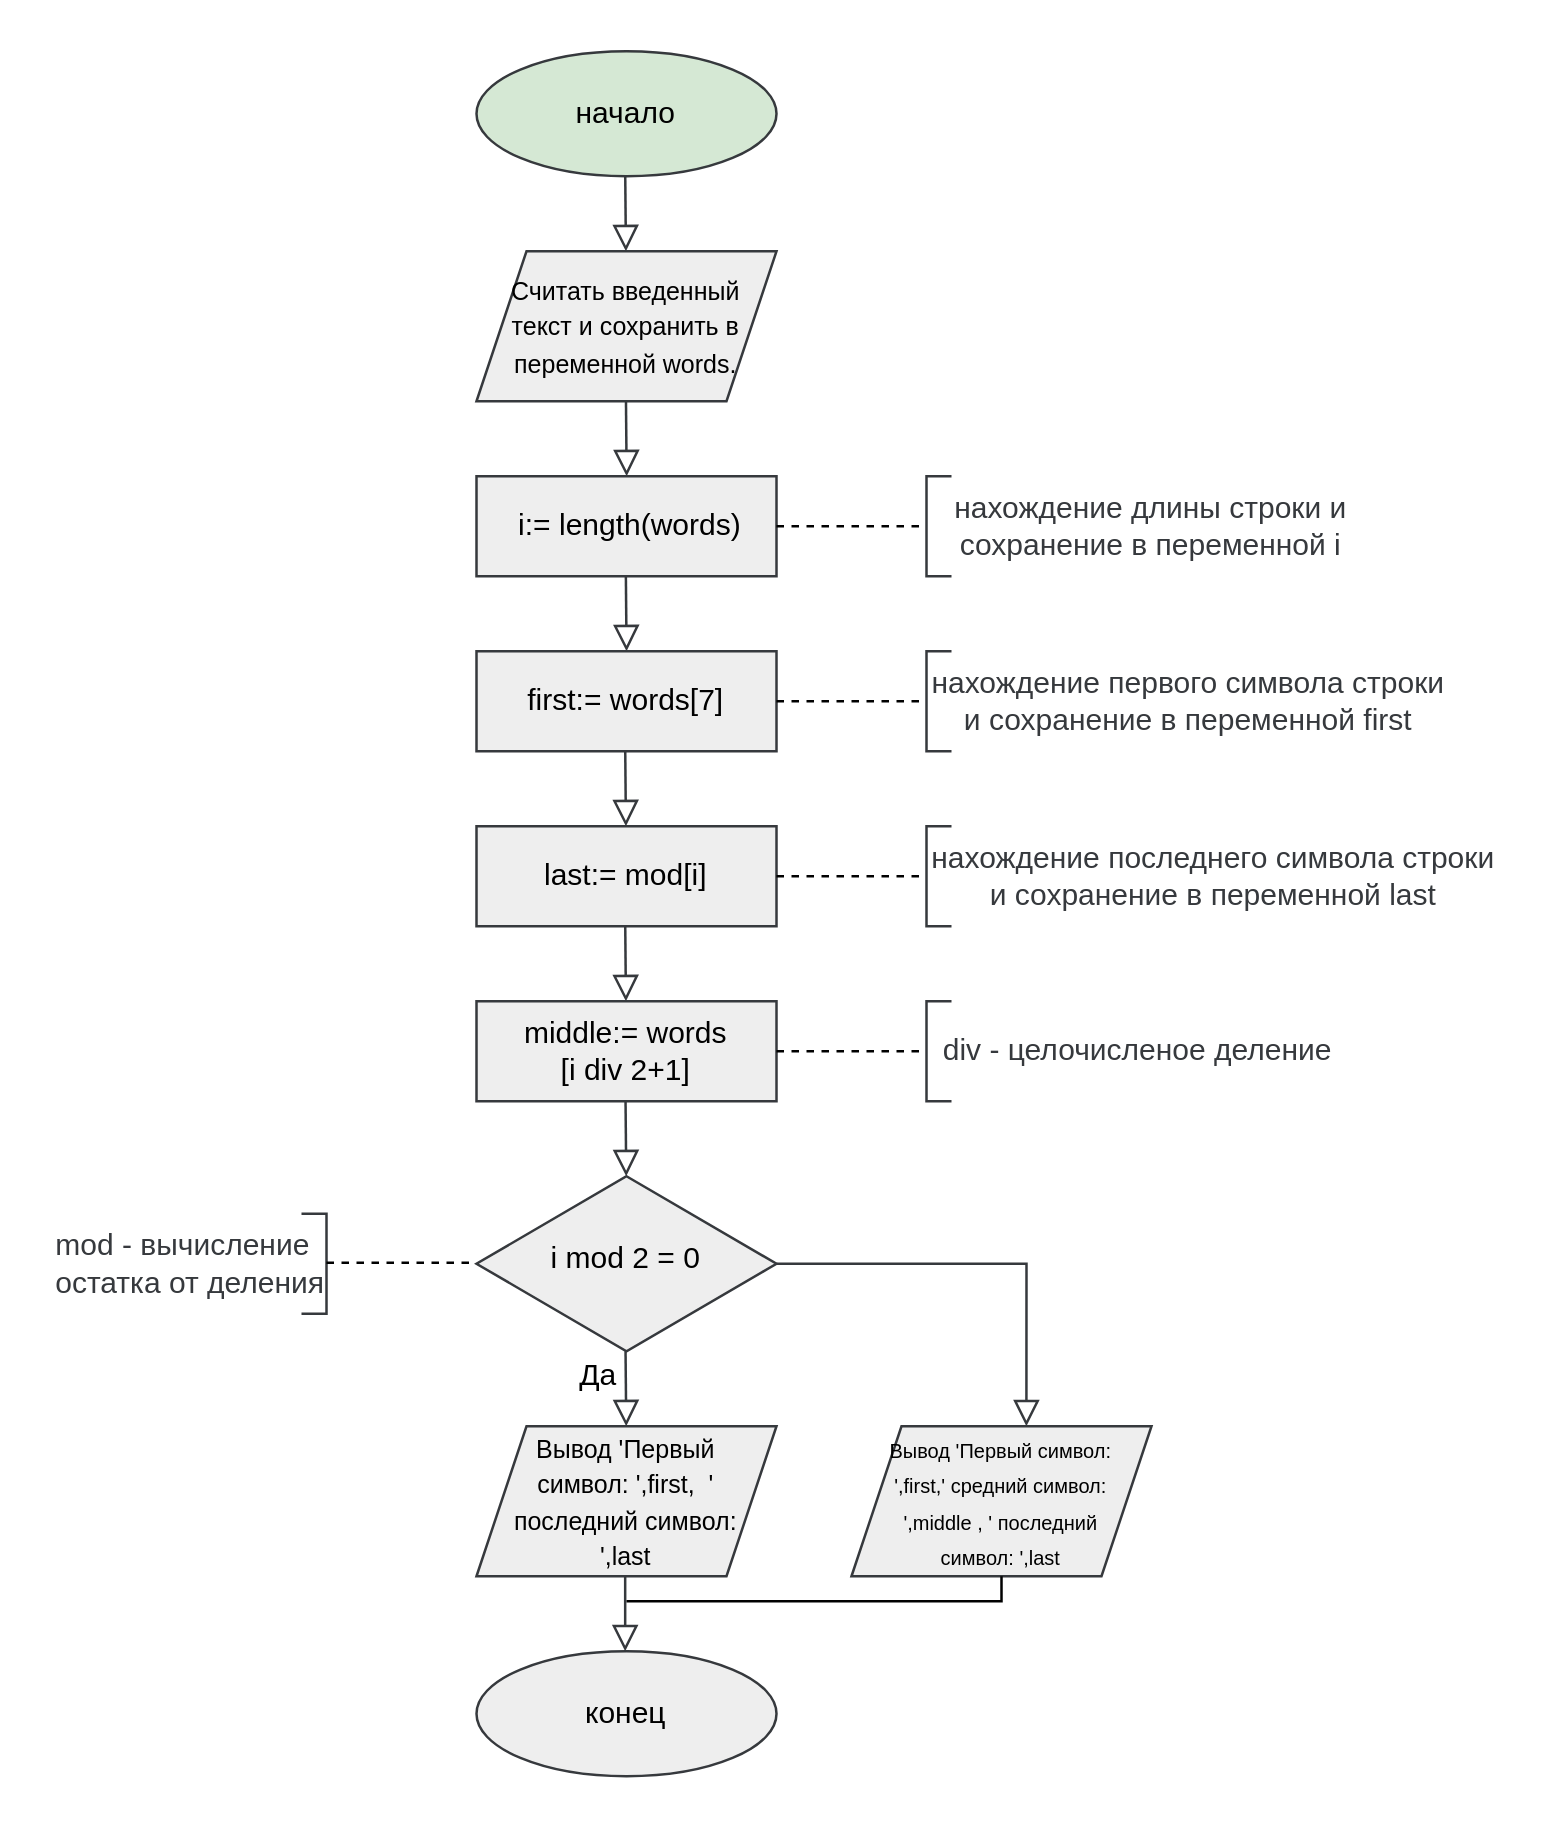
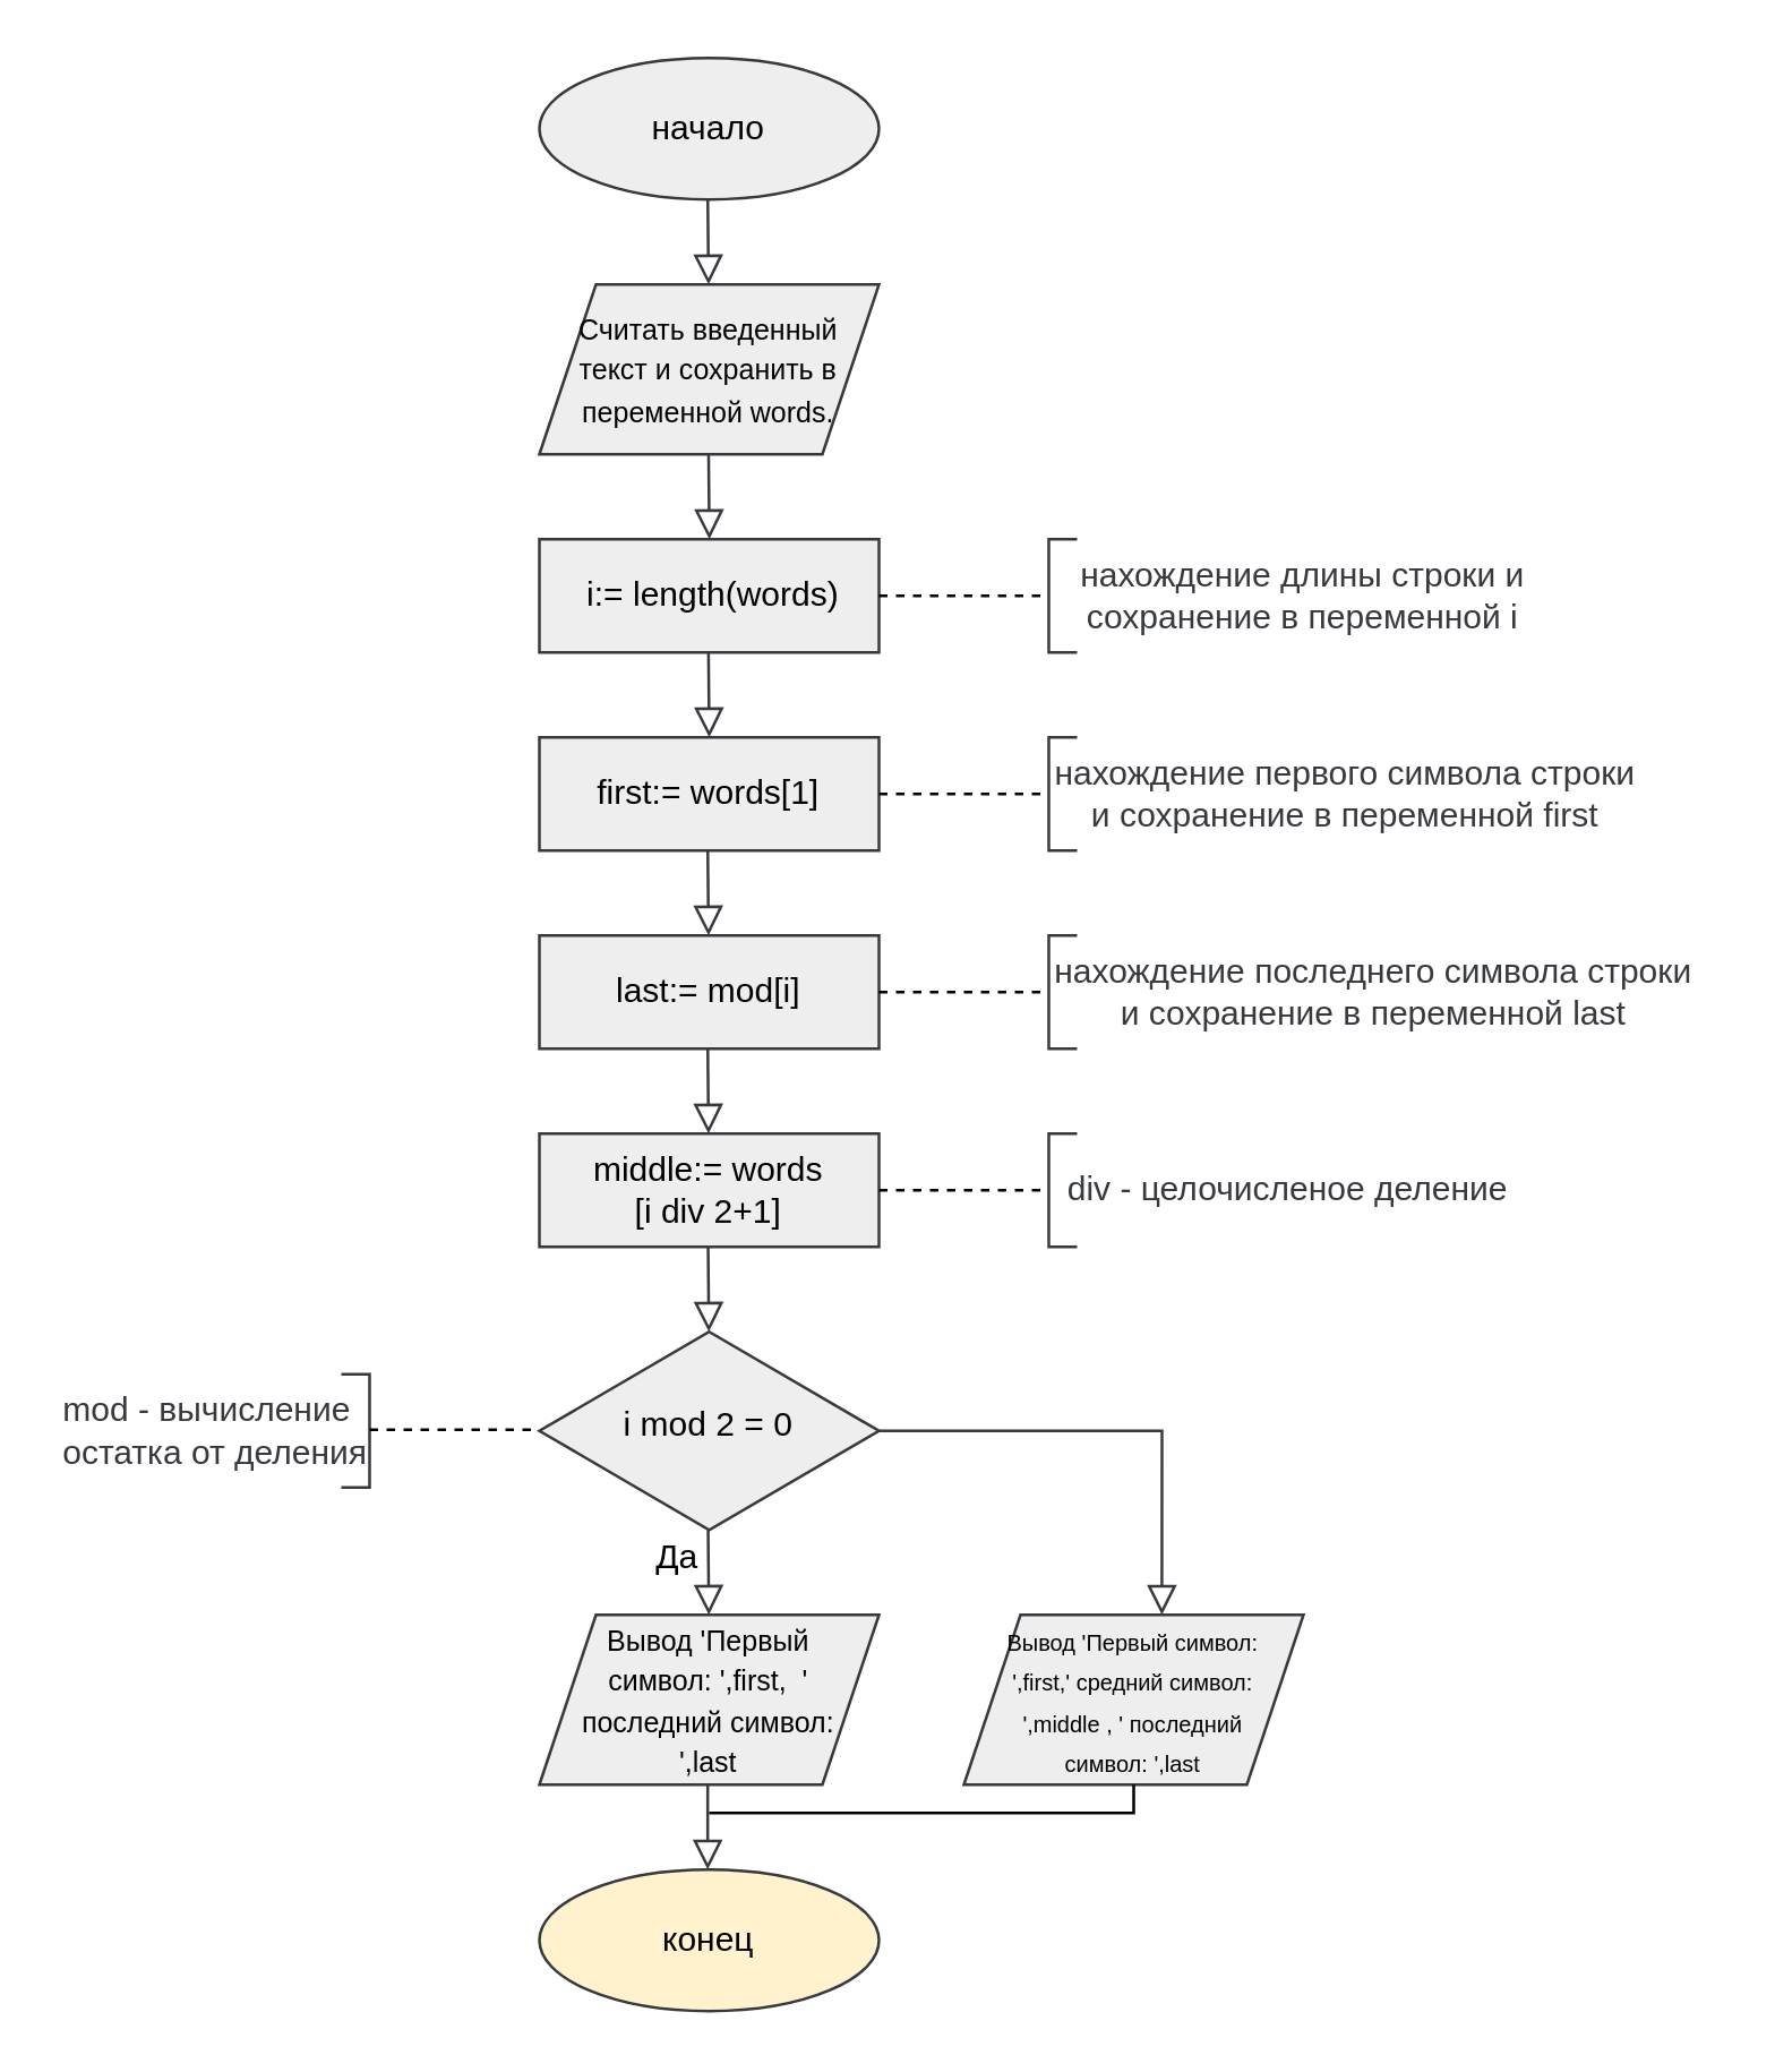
  <mxCell id="0" />
  <mxCell id="1" parent="0" />
- <mxCell id="2" value="начало" style="ellipse;whiteSpace=wrap;html=1;strokeColor=#36393d;fillColor=#d5e8d4;fontColor=#000000;" parent="1" vertex="1"><mxGeometry x="190" y="20" width="120" height="50" as="geometry" /></mxCell>
+ <mxCell id="2" value="начало" style="ellipse;whiteSpace=wrap;html=1;strokeColor=#36393d;fillColor=#eeeeee;fontColor=#000000;" parent="1" vertex="1"><mxGeometry x="190" y="20" width="120" height="50" as="geometry" /></mxCell>
  <mxCell id="3" value="" style="rounded=0;html=1;jettySize=auto;orthogonalLoop=1;fontSize=11;endArrow=block;endFill=0;endSize=8;strokeWidth=1;shadow=0;labelBackgroundColor=none;edgeStyle=orthogonalEdgeStyle;strokeColor=#36393d;fillColor=#eeeeee;fontColor=#000000;" parent="1" edge="1"><mxGeometry relative="1" as="geometry"><mxPoint x="249.79" y="160" as="sourcePoint" /><mxPoint x="250.06" y="190" as="targetPoint" /></mxGeometry></mxCell>
  <mxCell id="4" value="" style="rounded=0;html=1;jettySize=auto;orthogonalLoop=1;fontSize=11;endArrow=block;endFill=0;endSize=8;strokeWidth=1;shadow=0;labelBackgroundColor=none;edgeStyle=orthogonalEdgeStyle;strokeColor=#36393d;fillColor=#eeeeee;fontColor=#000000;" parent="1" edge="1"><mxGeometry relative="1" as="geometry"><mxPoint x="249.75" y="230" as="sourcePoint" /><mxPoint x="250.02" y="260" as="targetPoint" /></mxGeometry></mxCell>
- <mxCell id="5" value="конец" style="ellipse;whiteSpace=wrap;html=1;strokeColor=#36393d;fillColor=#eeeeee;fontColor=#000000;" parent="1" vertex="1"><mxGeometry x="190" y="660" width="120" height="50" as="geometry" /></mxCell>
+ <mxCell id="5" value="конец" style="ellipse;whiteSpace=wrap;html=1;strokeColor=#36393d;fillColor=#fff2cc;fontColor=#000000;" parent="1" vertex="1"><mxGeometry x="190" y="660" width="120" height="50" as="geometry" /></mxCell>
  <mxCell id="6" value="&lt;div&gt;&lt;font style=&quot;font-size: 12px;&quot;&gt;&amp;nbsp;i:= length(words)&lt;/font&gt;&lt;/div&gt;" style="rounded=0;whiteSpace=wrap;html=1;strokeColor=#36393d;fillColor=#eeeeee;fontColor=#000000;" parent="1" vertex="1"><mxGeometry x="190" y="190" width="120" height="40" as="geometry" /></mxCell>
  <mxCell id="7" value="&lt;font style=&quot;font-size: 10px;&quot;&gt;Вывод&amp;nbsp;'Первый &lt;br&gt;символ: ',first,&amp;nbsp; ' последний символ: &lt;br&gt;',last&lt;/font&gt;" style="shape=parallelogram;perimeter=parallelogramPerimeter;whiteSpace=wrap;html=1;fixedSize=1;strokeColor=#36393d;fillColor=#eeeeee;fontColor=#000000;" parent="1" vertex="1"><mxGeometry x="190" y="570" width="120" height="60" as="geometry" /></mxCell>
  <mxCell id="8" value="" style="rounded=0;html=1;jettySize=auto;orthogonalLoop=1;fontSize=11;endArrow=block;endFill=0;endSize=8;strokeWidth=1;shadow=0;labelBackgroundColor=none;edgeStyle=orthogonalEdgeStyle;strokeColor=#36393d;fillColor=#eeeeee;fontColor=#000000;" parent="1" edge="1"><mxGeometry relative="1" as="geometry"><mxPoint x="249.47" y="630" as="sourcePoint" /><mxPoint x="249.47" y="660" as="targetPoint" /></mxGeometry></mxCell>
  <mxCell id="9" value="" style="rounded=0;html=1;jettySize=auto;orthogonalLoop=1;fontSize=11;endArrow=block;endFill=0;endSize=8;strokeWidth=1;shadow=0;labelBackgroundColor=none;edgeStyle=orthogonalEdgeStyle;strokeColor=#36393d;fillColor=#eeeeee;fontColor=#000000;" parent="1" edge="1"><mxGeometry relative="1" as="geometry"><mxPoint x="249.62" y="440" as="sourcePoint" /><mxPoint x="249.89" y="470" as="targetPoint" /></mxGeometry></mxCell>
- <mxCell id="10" value="first:= words[7]" style="rounded=0;whiteSpace=wrap;html=1;strokeColor=#36393d;fillColor=#eeeeee;fontColor=#000000;" parent="1" vertex="1"><mxGeometry x="190" y="260" width="120" height="40" as="geometry" /></mxCell>
+ <mxCell id="10" value="first:= words[1]" style="rounded=0;whiteSpace=wrap;html=1;strokeColor=#36393d;fillColor=#eeeeee;fontColor=#000000;" parent="1" vertex="1"><mxGeometry x="190" y="260" width="120" height="40" as="geometry" /></mxCell>
  <mxCell id="11" value="&lt;div&gt;last:= mod[i]&lt;br&gt;&lt;/div&gt;" style="rounded=0;whiteSpace=wrap;html=1;strokeColor=#36393d;fillColor=#eeeeee;fontColor=#000000;" parent="1" vertex="1"><mxGeometry x="190" y="330" width="120" height="40" as="geometry" /></mxCell>
  <mxCell id="12" value="" style="rounded=0;html=1;jettySize=auto;orthogonalLoop=1;fontSize=11;endArrow=block;endFill=0;endSize=8;strokeWidth=1;shadow=0;labelBackgroundColor=none;edgeStyle=orthogonalEdgeStyle;strokeColor=#36393d;fillColor=#eeeeee;fontColor=#000000;" parent="1" edge="1"><mxGeometry relative="1" as="geometry"><mxPoint x="249.5" y="300" as="sourcePoint" /><mxPoint x="249.77" y="330" as="targetPoint" /></mxGeometry></mxCell>
  <mxCell id="13" value="" style="rounded=0;html=1;jettySize=auto;orthogonalLoop=1;fontSize=11;endArrow=block;endFill=0;endSize=8;strokeWidth=1;shadow=0;labelBackgroundColor=none;edgeStyle=orthogonalEdgeStyle;strokeColor=#36393d;fillColor=#eeeeee;fontColor=#000000;" parent="1" edge="1"><mxGeometry relative="1" as="geometry"><mxPoint x="249.5" y="370" as="sourcePoint" /><mxPoint x="249.77" y="400" as="targetPoint" /></mxGeometry></mxCell>
  <mxCell id="14" value="" style="strokeWidth=1;html=1;shape=mxgraph.flowchart.annotation_1;align=left;pointerEvents=1;direction=east;strokeColor=#36393d;" parent="1" vertex="1"><mxGeometry x="370" y="190" width="10" height="40" as="geometry" /></mxCell>
  <mxCell id="15" value="нахождение длины строки и сохранение в переменной i" style="text;html=1;strokeColor=none;fillColor=none;align=center;verticalAlign=middle;whiteSpace=wrap;rounded=0;fontColor=#36393d;" parent="1" vertex="1"><mxGeometry x="370" y="195" width="180" height="30" as="geometry" /></mxCell>
  <mxCell id="16" value="" style="endArrow=none;dashed=1;html=1;rounded=0;exitX=1;exitY=0.5;exitDx=0;exitDy=0;entryX=0;entryY=0.5;entryDx=0;entryDy=0;" parent="1" target="15" edge="1"><mxGeometry width="50" height="50" relative="1" as="geometry"><mxPoint x="310" y="210" as="sourcePoint" /><mxPoint x="480" y="260" as="targetPoint" /></mxGeometry></mxCell>
  <mxCell id="17" value="&lt;div&gt;middle:= words&lt;/div&gt;&lt;div&gt;[i div 2+1]&lt;br&gt;&lt;/div&gt;" style="rounded=0;whiteSpace=wrap;html=1;strokeColor=#36393d;fillColor=#eeeeee;fontColor=#000000;" parent="1" vertex="1"><mxGeometry x="190" y="400" width="120" height="40" as="geometry" /></mxCell>
  <mxCell id="18" value="&lt;font style=&quot;&quot;&gt;&lt;font style=&quot;font-size: 12px;&quot;&gt;i mod 2 = 0&lt;/font&gt;&lt;br&gt;&lt;/font&gt;" style="rhombus;whiteSpace=wrap;html=1;shadow=0;fontFamily=Helvetica;fontSize=12;align=center;strokeWidth=1;spacing=6;spacingTop=-4;strokeColor=#36393d;fillColor=#eeeeee;fontColor=#000000;" parent="1" vertex="1"><mxGeometry x="190" y="470" width="120" height="70" as="geometry" /></mxCell>
  <mxCell id="19" value="" style="rounded=0;html=1;jettySize=auto;orthogonalLoop=1;fontSize=11;endArrow=block;endFill=0;endSize=8;strokeWidth=1;shadow=0;labelBackgroundColor=none;edgeStyle=orthogonalEdgeStyle;strokeColor=#36393d;fillColor=#eeeeee;fontColor=#000000;" parent="1" edge="1"><mxGeometry relative="1" as="geometry"><mxPoint x="249.62" y="540" as="sourcePoint" /><mxPoint x="249.89" y="570" as="targetPoint" /></mxGeometry></mxCell>
  <mxCell id="20" value="&lt;font style=&quot;font-size: 8px;&quot;&gt;&lt;font style=&quot;&quot;&gt;Вывод&amp;nbsp;&lt;/font&gt;'Первый символ: &lt;br&gt;',first,' средний символ: &lt;br&gt;',middle , ' последний &lt;br&gt;символ: ',last&lt;/font&gt;" style="shape=parallelogram;perimeter=parallelogramPerimeter;whiteSpace=wrap;html=1;fixedSize=1;strokeColor=#36393d;fillColor=#eeeeee;fontColor=#000000;" parent="1" vertex="1"><mxGeometry x="340" y="570" width="120" height="60" as="geometry" /></mxCell>
  <mxCell id="21" value="" style="rounded=0;html=1;jettySize=auto;orthogonalLoop=1;fontSize=11;endArrow=block;endFill=0;endSize=8;strokeWidth=1;shadow=0;labelBackgroundColor=none;edgeStyle=orthogonalEdgeStyle;strokeColor=#36393d;fillColor=#eeeeee;fontColor=#000000;exitX=1;exitY=0.5;exitDx=0;exitDy=0;entryX=0.583;entryY=0;entryDx=0;entryDy=0;entryPerimeter=0;" parent="1" source="18" target="20" edge="1"><mxGeometry relative="1" as="geometry"><mxPoint x="259.62" y="550" as="sourcePoint" /><mxPoint x="410" y="550" as="targetPoint" /><Array as="points"><mxPoint x="410" y="505" /></Array></mxGeometry></mxCell>
  <mxCell id="22" value="Да" style="text;html=1;strokeColor=none;fillColor=none;align=center;verticalAlign=middle;whiteSpace=wrap;rounded=0;" parent="1" vertex="1"><mxGeometry x="209" y="535" width="60" height="30" as="geometry" /></mxCell>
  <mxCell id="23" value="" style="endArrow=none;html=1;rounded=0;entryX=0.5;entryY=1;entryDx=0;entryDy=0;" parent="1" target="20" edge="1"><mxGeometry width="50" height="50" relative="1" as="geometry"><mxPoint x="250" y="640" as="sourcePoint" /><mxPoint x="330" y="710" as="targetPoint" /><Array as="points"><mxPoint x="400" y="640" /></Array></mxGeometry></mxCell>
  <mxCell id="24" value="&lt;font style=&quot;font-size: 10px;&quot;&gt;Считать введенный текст и сохранить в переменной words.&lt;/font&gt;" style="shape=parallelogram;perimeter=parallelogramPerimeter;whiteSpace=wrap;html=1;fixedSize=1;strokeColor=#36393d;fillColor=#eeeeee;fontColor=#000000;" vertex="1" parent="1"><mxGeometry x="190" y="100" width="120" height="60" as="geometry" /></mxCell>
  <mxCell id="25" value="" style="rounded=0;html=1;jettySize=auto;orthogonalLoop=1;fontSize=11;endArrow=block;endFill=0;endSize=8;strokeWidth=1;shadow=0;labelBackgroundColor=none;edgeStyle=orthogonalEdgeStyle;strokeColor=#36393d;fillColor=#eeeeee;fontColor=#000000;" edge="1" parent="1"><mxGeometry relative="1" as="geometry"><mxPoint x="249.5" y="70" as="sourcePoint" /><mxPoint x="249.77" y="100" as="targetPoint" /></mxGeometry></mxCell>
  <mxCell id="26" value="" style="strokeWidth=1;html=1;shape=mxgraph.flowchart.annotation_1;align=left;pointerEvents=1;direction=east;strokeColor=#36393d;" vertex="1" parent="1"><mxGeometry x="370" y="260" width="10" height="40" as="geometry" /></mxCell>
  <mxCell id="27" value="нахождение первого символа строки и сохранение в переменной first" style="text;html=1;strokeColor=none;fillColor=none;align=center;verticalAlign=middle;whiteSpace=wrap;rounded=0;fontColor=#36393d;" vertex="1" parent="1"><mxGeometry x="370" y="265" width="210" height="30" as="geometry" /></mxCell>
  <mxCell id="28" value="" style="endArrow=none;dashed=1;html=1;rounded=0;exitX=1;exitY=0.5;exitDx=0;exitDy=0;entryX=0;entryY=0.5;entryDx=0;entryDy=0;" edge="1" parent="1" target="27"><mxGeometry width="50" height="50" relative="1" as="geometry"><mxPoint x="310" y="280" as="sourcePoint" /><mxPoint x="480" y="330" as="targetPoint" /></mxGeometry></mxCell>
  <mxCell id="29" value="" style="strokeWidth=1;html=1;shape=mxgraph.flowchart.annotation_1;align=left;pointerEvents=1;direction=east;strokeColor=#36393d;" vertex="1" parent="1"><mxGeometry x="370" y="330" width="10" height="40" as="geometry" /></mxCell>
  <mxCell id="30" value="нахождение последнего символа строки и сохранение в переменной last" style="text;html=1;strokeColor=none;fillColor=none;align=center;verticalAlign=middle;whiteSpace=wrap;rounded=0;fontColor=#36393d;" vertex="1" parent="1"><mxGeometry x="370" y="335" width="230" height="30" as="geometry" /></mxCell>
  <mxCell id="31" value="" style="endArrow=none;dashed=1;html=1;rounded=0;exitX=1;exitY=0.5;exitDx=0;exitDy=0;entryX=0;entryY=0.5;entryDx=0;entryDy=0;" edge="1" parent="1" target="30"><mxGeometry width="50" height="50" relative="1" as="geometry"><mxPoint x="310" y="350" as="sourcePoint" /><mxPoint x="480" y="400" as="targetPoint" /></mxGeometry></mxCell>
  <mxCell id="32" value="" style="strokeWidth=1;html=1;shape=mxgraph.flowchart.annotation_1;align=left;pointerEvents=1;direction=east;strokeColor=#36393d;" vertex="1" parent="1"><mxGeometry x="370" y="400" width="10" height="40" as="geometry" /></mxCell>
  <mxCell id="33" value="div - целочисленое деление" style="text;html=1;strokeColor=none;fillColor=none;align=left;verticalAlign=middle;whiteSpace=wrap;rounded=0;fontColor=#36393d;" vertex="1" parent="1"><mxGeometry x="375" y="405" width="230" height="30" as="geometry" /></mxCell>
  <mxCell id="34" value="" style="endArrow=none;dashed=1;html=1;rounded=0;exitX=1;exitY=0.5;exitDx=0;exitDy=0;" edge="1" parent="1"><mxGeometry width="50" height="50" relative="1" as="geometry"><mxPoint x="310" y="420" as="sourcePoint" /><mxPoint x="370" y="420" as="targetPoint" /></mxGeometry></mxCell>
  <mxCell id="35" value="" style="strokeWidth=1;html=1;shape=mxgraph.flowchart.annotation_1;align=left;pointerEvents=1;direction=east;strokeColor=#36393d;rotation=-180;" vertex="1" parent="1"><mxGeometry x="120" y="485" width="10" height="40" as="geometry" /></mxCell>
  <mxCell id="36" value="mod - вычисление остатка от деления" style="text;html=1;strokeColor=none;fillColor=none;align=left;verticalAlign=middle;whiteSpace=wrap;rounded=0;fontColor=#36393d;" vertex="1" parent="1"><mxGeometry x="20" y="490" width="117" height="30" as="geometry" /></mxCell>
  <mxCell id="37" value="" style="endArrow=none;dashed=1;html=1;rounded=0;exitX=1;exitY=0.5;exitDx=0;exitDy=0;" edge="1" parent="1"><mxGeometry width="50" height="50" relative="1" as="geometry"><mxPoint x="130" y="504.62" as="sourcePoint" /><mxPoint x="190" y="504.62" as="targetPoint" /></mxGeometry></mxCell>
